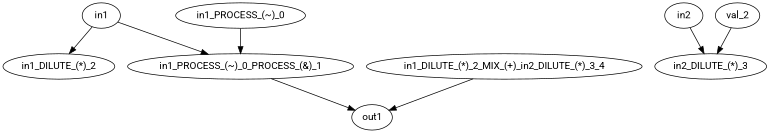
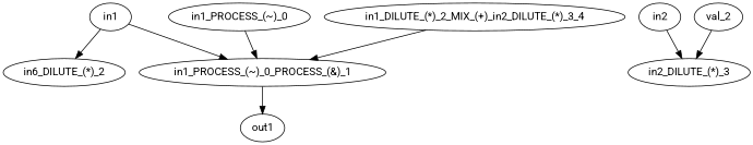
  strict digraph {
    fontname=Roboto
    node [fontname=Roboto]
    edge [fontname=Roboto]
    in1
-   "in1_DILUTE_(*)_2"
+   "in1_DILUTE_(*)_2" [label="in6_DILUTE_(*)_2"]
    "in1_PROCESS_(~)_0_PROCESS_(&)_1"
    "in1_PROCESS_(~)_0"
    out1
    "in1_DILUTE_(*)_2_MIX_(+)_in2_DILUTE_(*)_3_4"
    in2
    "in2_DILUTE_(*)_3"
    val_2
    in1 -> "in1_DILUTE_(*)_2"
    in1 -> "in1_PROCESS_(~)_0_PROCESS_(&)_1"
    "in1_PROCESS_(~)_0_PROCESS_(&)_1" -> out1
    "in1_PROCESS_(~)_0" -> "in1_PROCESS_(~)_0_PROCESS_(&)_1"
-   "in1_DILUTE_(*)_2_MIX_(+)_in2_DILUTE_(*)_3_4" -> out1
+   "in1_DILUTE_(*)_2_MIX_(+)_in2_DILUTE_(*)_3_4" -> "in1_PROCESS_(~)_0_PROCESS_(&)_1"
    in2 -> "in2_DILUTE_(*)_3"
    val_2 -> "in2_DILUTE_(*)_3"
  }
